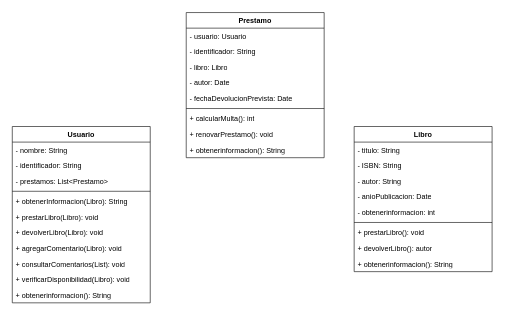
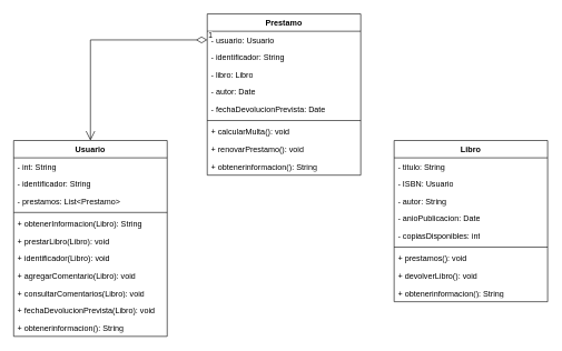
  <mxCell id="0" />
  <mxCell id="1" parent="0" />
  <mxCell id="2" value="Usuario" style="swimlane;fontStyle=1;align=center;verticalAlign=top;childLayout=stackLayout;horizontal=1;startSize=26;horizontalStack=0;resizeParent=1;resizeParentMax=0;resizeLast=0;collapsible=1;marginBottom=0;whiteSpace=wrap;html=1;" vertex="1" parent="1"><mxGeometry x="20" y="210" width="230" height="294" as="geometry" /></mxCell>
- <mxCell id="3" value="- nombre: String" style="text;strokeColor=none;fillColor=none;align=left;verticalAlign=top;spacingLeft=4;spacingRight=4;overflow=hidden;rotatable=0;points=[[0,0.5],[1,0.5]];portConstraint=eastwest;whiteSpace=wrap;html=1;" vertex="1" parent="2"><mxGeometry y="26" width="230" height="26" as="geometry" /></mxCell>
+ <mxCell id="3" value="- int: String" style="text;strokeColor=none;fillColor=none;align=left;verticalAlign=top;spacingLeft=4;spacingRight=4;overflow=hidden;rotatable=0;points=[[0,0.5],[1,0.5]];portConstraint=eastwest;whiteSpace=wrap;html=1;" vertex="1" parent="2"><mxGeometry y="26" width="230" height="26" as="geometry" /></mxCell>
  <mxCell id="4" value="- identificador: String" style="text;strokeColor=none;fillColor=none;align=left;verticalAlign=top;spacingLeft=4;spacingRight=4;overflow=hidden;rotatable=0;points=[[0,0.5],[1,0.5]];portConstraint=eastwest;whiteSpace=wrap;html=1;" vertex="1" parent="2"><mxGeometry y="52" width="230" height="26" as="geometry" /></mxCell>
  <mxCell id="5" value="- prestamos: List&amp;lt;Prestamo&amp;gt;" style="text;strokeColor=none;fillColor=none;align=left;verticalAlign=top;spacingLeft=4;spacingRight=4;overflow=hidden;rotatable=0;points=[[0,0.5],[1,0.5]];portConstraint=eastwest;whiteSpace=wrap;html=1;" vertex="1" parent="2"><mxGeometry y="78" width="230" height="26" as="geometry" /></mxCell>
  <mxCell id="6" value="" style="line;strokeWidth=1;fillColor=none;align=left;verticalAlign=middle;spacingTop=-1;spacingLeft=3;spacingRight=3;rotatable=0;labelPosition=right;points=[];portConstraint=eastwest;strokeColor=inherit;" vertex="1" parent="2"><mxGeometry y="104" width="230" height="8" as="geometry" /></mxCell>
  <mxCell id="7" value="+ obtenerInformacion(Libro): String" style="text;strokeColor=none;fillColor=none;align=left;verticalAlign=top;spacingLeft=4;spacingRight=4;overflow=hidden;rotatable=0;points=[[0,0.5],[1,0.5]];portConstraint=eastwest;whiteSpace=wrap;html=1;" vertex="1" parent="2"><mxGeometry y="112" width="230" height="26" as="geometry" /></mxCell>
  <mxCell id="8" value="+ prestarLibro(Libro): void" style="text;strokeColor=none;fillColor=none;align=left;verticalAlign=top;spacingLeft=4;spacingRight=4;overflow=hidden;rotatable=0;points=[[0,0.5],[1,0.5]];portConstraint=eastwest;whiteSpace=wrap;html=1;" vertex="1" parent="2"><mxGeometry y="138" width="230" height="26" as="geometry" /></mxCell>
- <mxCell id="9" value="+ devolverLibro(Libro): void" style="text;strokeColor=none;fillColor=none;align=left;verticalAlign=top;spacingLeft=4;spacingRight=4;overflow=hidden;rotatable=0;points=[[0,0.5],[1,0.5]];portConstraint=eastwest;whiteSpace=wrap;html=1;" vertex="1" parent="2"><mxGeometry y="164" width="230" height="26" as="geometry" /></mxCell>
+ <mxCell id="9" value="+ identificador(Libro): void" style="text;strokeColor=none;fillColor=none;align=left;verticalAlign=top;spacingLeft=4;spacingRight=4;overflow=hidden;rotatable=0;points=[[0,0.5],[1,0.5]];portConstraint=eastwest;whiteSpace=wrap;html=1;" vertex="1" parent="2"><mxGeometry y="164" width="230" height="26" as="geometry" /></mxCell>
  <mxCell id="10" value="+ agregarComentario(Libro): void" style="text;strokeColor=none;fillColor=none;align=left;verticalAlign=top;spacingLeft=4;spacingRight=4;overflow=hidden;rotatable=0;points=[[0,0.5],[1,0.5]];portConstraint=eastwest;whiteSpace=wrap;html=1;" vertex="1" parent="2"><mxGeometry y="190" width="230" height="26" as="geometry" /></mxCell>
- <mxCell id="11" value="+ consultarComentarios(List): void" style="text;strokeColor=none;fillColor=none;align=left;verticalAlign=top;spacingLeft=4;spacingRight=4;overflow=hidden;rotatable=0;points=[[0,0.5],[1,0.5]];portConstraint=eastwest;whiteSpace=wrap;html=1;" vertex="1" parent="2"><mxGeometry y="216" width="230" height="26" as="geometry" /></mxCell>
- <mxCell id="12" value="+ verificarDisponibilidad(Libro): void" style="text;strokeColor=none;fillColor=none;align=left;verticalAlign=top;spacingLeft=4;spacingRight=4;overflow=hidden;rotatable=0;points=[[0,0.5],[1,0.5]];portConstraint=eastwest;whiteSpace=wrap;html=1;" vertex="1" parent="2"><mxGeometry y="242" width="230" height="26" as="geometry" /></mxCell>
+ <mxCell id="11" value="+ consultarComentarios(Libro): void" style="text;strokeColor=none;fillColor=none;align=left;verticalAlign=top;spacingLeft=4;spacingRight=4;overflow=hidden;rotatable=0;points=[[0,0.5],[1,0.5]];portConstraint=eastwest;whiteSpace=wrap;html=1;" vertex="1" parent="2"><mxGeometry y="216" width="230" height="26" as="geometry" /></mxCell>
+ <mxCell id="12" value="+ fechaDevolucionPrevista(Libro): void" style="text;strokeColor=none;fillColor=none;align=left;verticalAlign=top;spacingLeft=4;spacingRight=4;overflow=hidden;rotatable=0;points=[[0,0.5],[1,0.5]];portConstraint=eastwest;whiteSpace=wrap;html=1;" vertex="1" parent="2"><mxGeometry y="242" width="230" height="26" as="geometry" /></mxCell>
  <mxCell id="13" value="+ obtenerinformacion(): String" style="text;strokeColor=none;fillColor=none;align=left;verticalAlign=top;spacingLeft=4;spacingRight=4;overflow=hidden;rotatable=0;points=[[0,0.5],[1,0.5]];portConstraint=eastwest;whiteSpace=wrap;html=1;" vertex="1" parent="2"><mxGeometry y="268" width="230" height="26" as="geometry" /></mxCell>
  <mxCell id="14" value="Libro" style="swimlane;fontStyle=1;align=center;verticalAlign=top;childLayout=stackLayout;horizontal=1;startSize=26;horizontalStack=0;resizeParent=1;resizeParentMax=0;resizeLast=0;collapsible=1;marginBottom=0;whiteSpace=wrap;html=1;" vertex="1" parent="1"><mxGeometry x="590" y="210" width="230" height="242" as="geometry" /></mxCell>
  <mxCell id="15" value="- titulo: String" style="text;strokeColor=none;fillColor=none;align=left;verticalAlign=top;spacingLeft=4;spacingRight=4;overflow=hidden;rotatable=0;points=[[0,0.5],[1,0.5]];portConstraint=eastwest;whiteSpace=wrap;html=1;" vertex="1" parent="14"><mxGeometry y="26" width="230" height="26" as="geometry" /></mxCell>
- <mxCell id="16" value="- ISBN: String" style="text;strokeColor=none;fillColor=none;align=left;verticalAlign=top;spacingLeft=4;spacingRight=4;overflow=hidden;rotatable=0;points=[[0,0.5],[1,0.5]];portConstraint=eastwest;whiteSpace=wrap;html=1;" vertex="1" parent="14"><mxGeometry y="52" width="230" height="26" as="geometry" /></mxCell>
+ <mxCell id="16" value="- ISBN: Usuario" style="text;strokeColor=none;fillColor=none;align=left;verticalAlign=top;spacingLeft=4;spacingRight=4;overflow=hidden;rotatable=0;points=[[0,0.5],[1,0.5]];portConstraint=eastwest;whiteSpace=wrap;html=1;" vertex="1" parent="14"><mxGeometry y="52" width="230" height="26" as="geometry" /></mxCell>
  <mxCell id="17" value="- autor: String" style="text;strokeColor=none;fillColor=none;align=left;verticalAlign=top;spacingLeft=4;spacingRight=4;overflow=hidden;rotatable=0;points=[[0,0.5],[1,0.5]];portConstraint=eastwest;whiteSpace=wrap;html=1;" vertex="1" parent="14"><mxGeometry y="78" width="230" height="26" as="geometry" /></mxCell>
  <mxCell id="18" value="- anioPublicacion: Date" style="text;strokeColor=none;fillColor=none;align=left;verticalAlign=top;spacingLeft=4;spacingRight=4;overflow=hidden;rotatable=0;points=[[0,0.5],[1,0.5]];portConstraint=eastwest;whiteSpace=wrap;html=1;" vertex="1" parent="14"><mxGeometry y="104" width="230" height="26" as="geometry" /></mxCell>
- <mxCell id="19" value="- obtenerinformacion: int" style="text;strokeColor=none;fillColor=none;align=left;verticalAlign=top;spacingLeft=4;spacingRight=4;overflow=hidden;rotatable=0;points=[[0,0.5],[1,0.5]];portConstraint=eastwest;whiteSpace=wrap;html=1;" vertex="1" parent="14"><mxGeometry y="130" width="230" height="26" as="geometry" /></mxCell>
+ <mxCell id="19" value="- copiasDisponibles: int" style="text;strokeColor=none;fillColor=none;align=left;verticalAlign=top;spacingLeft=4;spacingRight=4;overflow=hidden;rotatable=0;points=[[0,0.5],[1,0.5]];portConstraint=eastwest;whiteSpace=wrap;html=1;" vertex="1" parent="14"><mxGeometry y="130" width="230" height="26" as="geometry" /></mxCell>
  <mxCell id="20" value="" style="line;strokeWidth=1;fillColor=none;align=left;verticalAlign=middle;spacingTop=-1;spacingLeft=3;spacingRight=3;rotatable=0;labelPosition=right;points=[];portConstraint=eastwest;strokeColor=inherit;" vertex="1" parent="14"><mxGeometry y="156" width="230" height="8" as="geometry" /></mxCell>
- <mxCell id="21" value="+ prestarLibro(): void" style="text;strokeColor=none;fillColor=none;align=left;verticalAlign=top;spacingLeft=4;spacingRight=4;overflow=hidden;rotatable=0;points=[[0,0.5],[1,0.5]];portConstraint=eastwest;whiteSpace=wrap;html=1;" vertex="1" parent="14"><mxGeometry y="164" width="230" height="26" as="geometry" /></mxCell>
- <mxCell id="22" value="+ devolverLibro(): autor" style="text;strokeColor=none;fillColor=none;align=left;verticalAlign=top;spacingLeft=4;spacingRight=4;overflow=hidden;rotatable=0;points=[[0,0.5],[1,0.5]];portConstraint=eastwest;whiteSpace=wrap;html=1;" vertex="1" parent="14"><mxGeometry y="190" width="230" height="26" as="geometry" /></mxCell>
+ <mxCell id="21" value="+ prestamos(): void" style="text;strokeColor=none;fillColor=none;align=left;verticalAlign=top;spacingLeft=4;spacingRight=4;overflow=hidden;rotatable=0;points=[[0,0.5],[1,0.5]];portConstraint=eastwest;whiteSpace=wrap;html=1;" vertex="1" parent="14"><mxGeometry y="164" width="230" height="26" as="geometry" /></mxCell>
+ <mxCell id="22" value="+ devolverLibro(): void" style="text;strokeColor=none;fillColor=none;align=left;verticalAlign=top;spacingLeft=4;spacingRight=4;overflow=hidden;rotatable=0;points=[[0,0.5],[1,0.5]];portConstraint=eastwest;whiteSpace=wrap;html=1;" vertex="1" parent="14"><mxGeometry y="190" width="230" height="26" as="geometry" /></mxCell>
  <mxCell id="23" value="+ obtenerinformacion(): String" style="text;strokeColor=none;fillColor=none;align=left;verticalAlign=top;spacingLeft=4;spacingRight=4;overflow=hidden;rotatable=0;points=[[0,0.5],[1,0.5]];portConstraint=eastwest;whiteSpace=wrap;html=1;" vertex="1" parent="14"><mxGeometry y="216" width="230" height="26" as="geometry" /></mxCell>
  <mxCell id="24" value="Prestamo" style="swimlane;fontStyle=1;align=center;verticalAlign=top;childLayout=stackLayout;horizontal=1;startSize=26;horizontalStack=0;resizeParent=1;resizeParentMax=0;resizeLast=0;collapsible=1;marginBottom=0;whiteSpace=wrap;html=1;" vertex="1" parent="1"><mxGeometry x="310" y="20" width="230" height="242" as="geometry" /></mxCell>
  <mxCell id="25" value="- usuario: Usuario" style="text;strokeColor=none;fillColor=none;align=left;verticalAlign=top;spacingLeft=4;spacingRight=4;overflow=hidden;rotatable=0;points=[[0,0.5],[1,0.5]];portConstraint=eastwest;whiteSpace=wrap;html=1;" vertex="1" parent="24"><mxGeometry y="26" width="230" height="26" as="geometry" /></mxCell>
  <mxCell id="26" value="- identificador: String" style="text;strokeColor=none;fillColor=none;align=left;verticalAlign=top;spacingLeft=4;spacingRight=4;overflow=hidden;rotatable=0;points=[[0,0.5],[1,0.5]];portConstraint=eastwest;whiteSpace=wrap;html=1;" vertex="1" parent="24"><mxGeometry y="52" width="230" height="26" as="geometry" /></mxCell>
  <mxCell id="27" value="- libro: Libro" style="text;strokeColor=none;fillColor=none;align=left;verticalAlign=top;spacingLeft=4;spacingRight=4;overflow=hidden;rotatable=0;points=[[0,0.5],[1,0.5]];portConstraint=eastwest;whiteSpace=wrap;html=1;" vertex="1" parent="24"><mxGeometry y="78" width="230" height="26" as="geometry" /></mxCell>
  <mxCell id="28" value="- autor: Date" style="text;strokeColor=none;fillColor=none;align=left;verticalAlign=top;spacingLeft=4;spacingRight=4;overflow=hidden;rotatable=0;points=[[0,0.5],[1,0.5]];portConstraint=eastwest;whiteSpace=wrap;html=1;" vertex="1" parent="24"><mxGeometry y="104" width="230" height="26" as="geometry" /></mxCell>
  <mxCell id="29" value="- fechaDevolucionPrevista: Date" style="text;strokeColor=none;fillColor=none;align=left;verticalAlign=top;spacingLeft=4;spacingRight=4;overflow=hidden;rotatable=0;points=[[0,0.5],[1,0.5]];portConstraint=eastwest;whiteSpace=wrap;html=1;" vertex="1" parent="24"><mxGeometry y="130" width="230" height="26" as="geometry" /></mxCell>
  <mxCell id="30" value="" style="line;strokeWidth=1;fillColor=none;align=left;verticalAlign=middle;spacingTop=-1;spacingLeft=3;spacingRight=3;rotatable=0;labelPosition=right;points=[];portConstraint=eastwest;strokeColor=inherit;" vertex="1" parent="24"><mxGeometry y="156" width="230" height="8" as="geometry" /></mxCell>
- <mxCell id="31" value="+ calcularMulta(): int" style="text;strokeColor=none;fillColor=none;align=left;verticalAlign=top;spacingLeft=4;spacingRight=4;overflow=hidden;rotatable=0;points=[[0,0.5],[1,0.5]];portConstraint=eastwest;whiteSpace=wrap;html=1;" vertex="1" parent="24"><mxGeometry y="164" width="230" height="26" as="geometry" /></mxCell>
+ <mxCell id="31" value="+ calcularMulta(): void" style="text;strokeColor=none;fillColor=none;align=left;verticalAlign=top;spacingLeft=4;spacingRight=4;overflow=hidden;rotatable=0;points=[[0,0.5],[1,0.5]];portConstraint=eastwest;whiteSpace=wrap;html=1;" vertex="1" parent="24"><mxGeometry y="164" width="230" height="26" as="geometry" /></mxCell>
  <mxCell id="32" value="+ renovarPrestamo(): void" style="text;strokeColor=none;fillColor=none;align=left;verticalAlign=top;spacingLeft=4;spacingRight=4;overflow=hidden;rotatable=0;points=[[0,0.5],[1,0.5]];portConstraint=eastwest;whiteSpace=wrap;html=1;" vertex="1" parent="24"><mxGeometry y="190" width="230" height="26" as="geometry" /></mxCell>
  <mxCell id="33" value="+ obtenerinformacion(): String" style="text;strokeColor=none;fillColor=none;align=left;verticalAlign=top;spacingLeft=4;spacingRight=4;overflow=hidden;rotatable=0;points=[[0,0.5],[1,0.5]];portConstraint=eastwest;whiteSpace=wrap;html=1;" vertex="1" parent="24"><mxGeometry y="216" width="230" height="26" as="geometry" /></mxCell>
+ <mxCell id="34" value="1" style="endArrow=open;html=1;endSize=12;startArrow=diamondThin;startSize=14;startFill=0;edgeStyle=orthogonalEdgeStyle;align=left;verticalAlign=bottom;rounded=0;" edge="1" parent="1" source="25" target="2"><mxGeometry x="-1" y="3" relative="1" as="geometry"><mxPoint x="270" y="340" as="sourcePoint" /><mxPoint x="430" y="340" as="targetPoint" /></mxGeometry></mxCell>
